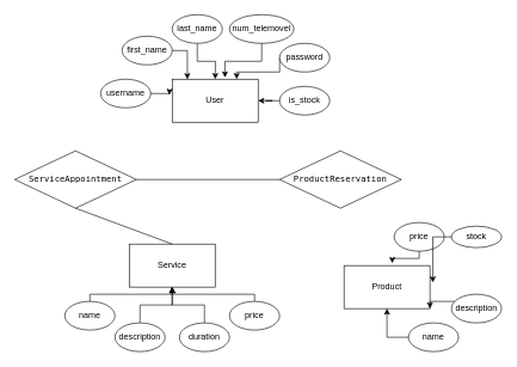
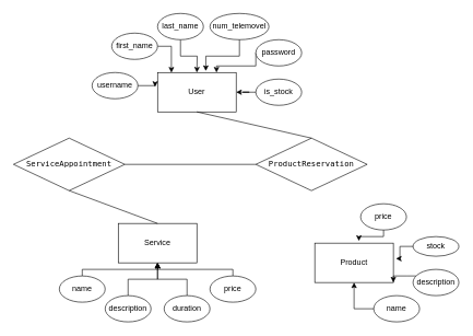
  <mxCell id="0" />
  <mxCell id="1" parent="0" />
  <mxCell id="2" value="User" style="rounded=0;whiteSpace=wrap;html=1;" vertex="1" parent="1"><mxGeometry x="240" y="110" width="120" height="60" as="geometry" /></mxCell>
  <mxCell id="3" value="Service" style="rounded=0;whiteSpace=wrap;html=1;" vertex="1" parent="1"><mxGeometry x="180" y="340" width="120" height="60" as="geometry" /></mxCell>
  <mxCell id="4" value="Product" style="rounded=0;whiteSpace=wrap;html=1;" vertex="1" parent="1"><mxGeometry x="480" y="370" width="120" height="60" as="geometry" /></mxCell>
  <mxCell id="5" value="username" style="ellipse;whiteSpace=wrap;html=1;" vertex="1" parent="1"><mxGeometry x="140" y="110" width="70" height="40" as="geometry" /></mxCell>
  <mxCell id="6" style="edgeStyle=orthogonalEdgeStyle;rounded=0;orthogonalLoop=1;jettySize=auto;html=1;entryX=0.176;entryY=0.003;entryDx=0;entryDy=0;entryPerimeter=0;" edge="1" parent="1" source="7" target="2"><mxGeometry relative="1" as="geometry"><mxPoint x="260" y="100" as="targetPoint" /><Array as="points"><mxPoint x="261" y="70" /></Array></mxGeometry></mxCell>
  <mxCell id="7" value="first_name" style="ellipse;whiteSpace=wrap;html=1;" vertex="1" parent="1"><mxGeometry x="170" y="50" width="70" height="40" as="geometry" /></mxCell>
  <mxCell id="8" style="edgeStyle=orthogonalEdgeStyle;rounded=0;orthogonalLoop=1;jettySize=auto;html=1;" edge="1" parent="1" source="9"><mxGeometry relative="1" as="geometry"><mxPoint x="300" y="110" as="targetPoint" /></mxGeometry></mxCell>
  <mxCell id="9" value="last_name" style="ellipse;whiteSpace=wrap;html=1;" vertex="1" parent="1"><mxGeometry x="240" y="20" width="70" height="40" as="geometry" /></mxCell>
  <mxCell id="10" value="num_telemovel" style="ellipse;whiteSpace=wrap;html=1;" vertex="1" parent="1"><mxGeometry x="320" y="20" width="90" height="40" as="geometry" /></mxCell>
  <mxCell id="11" style="edgeStyle=orthogonalEdgeStyle;rounded=0;orthogonalLoop=1;jettySize=auto;html=1;entryX=0.75;entryY=0;entryDx=0;entryDy=0;exitX=0;exitY=0.5;exitDx=0;exitDy=0;" edge="1" parent="1" source="12" target="2"><mxGeometry relative="1" as="geometry"><Array as="points"><mxPoint x="390" y="100" /><mxPoint x="330" y="100" /></Array></mxGeometry></mxCell>
  <mxCell id="12" value="password" style="ellipse;whiteSpace=wrap;html=1;" vertex="1" parent="1"><mxGeometry x="390" y="60" width="70" height="40" as="geometry" /></mxCell>
  <mxCell id="13" style="edgeStyle=orthogonalEdgeStyle;rounded=0;orthogonalLoop=1;jettySize=auto;html=1;entryX=1;entryY=0.5;entryDx=0;entryDy=0;" edge="1" parent="1" source="14" target="2"><mxGeometry relative="1" as="geometry" /></mxCell>
  <mxCell id="14" value="is_stock" style="ellipse;whiteSpace=wrap;html=1;" vertex="1" parent="1"><mxGeometry x="390" y="120" width="70" height="40" as="geometry" /></mxCell>
  <mxCell id="15" style="edgeStyle=orthogonalEdgeStyle;rounded=0;orthogonalLoop=1;jettySize=auto;html=1;exitX=1;exitY=0.5;exitDx=0;exitDy=0;entryX=-0.032;entryY=0.364;entryDx=0;entryDy=0;entryPerimeter=0;" edge="1" parent="1" source="5" target="2"><mxGeometry relative="1" as="geometry" /></mxCell>
  <mxCell id="16" style="edgeStyle=orthogonalEdgeStyle;rounded=0;orthogonalLoop=1;jettySize=auto;html=1;entryX=0.614;entryY=-0.039;entryDx=0;entryDy=0;entryPerimeter=0;" edge="1" parent="1" source="10" target="2"><mxGeometry relative="1" as="geometry" /></mxCell>
  <mxCell id="17" style="edgeStyle=orthogonalEdgeStyle;rounded=0;orthogonalLoop=1;jettySize=auto;html=1;entryX=0.5;entryY=1;entryDx=0;entryDy=0;" edge="1" parent="1" source="18" target="3"><mxGeometry relative="1" as="geometry"><Array as="points"><mxPoint x="240" y="410" /></Array></mxGeometry></mxCell>
  <mxCell id="18" value="name" style="ellipse;whiteSpace=wrap;html=1;" vertex="1" parent="1"><mxGeometry x="90" y="420" width="70" height="40" as="geometry" /></mxCell>
  <mxCell id="19" style="edgeStyle=orthogonalEdgeStyle;rounded=0;orthogonalLoop=1;jettySize=auto;html=1;entryX=0.5;entryY=1;entryDx=0;entryDy=0;" edge="1" parent="1" source="20" target="3"><mxGeometry relative="1" as="geometry" /></mxCell>
  <mxCell id="20" value="description" style="ellipse;whiteSpace=wrap;html=1;" vertex="1" parent="1"><mxGeometry x="160" y="450" width="70" height="40" as="geometry" /></mxCell>
  <mxCell id="21" style="edgeStyle=orthogonalEdgeStyle;rounded=0;orthogonalLoop=1;jettySize=auto;html=1;entryX=0.5;entryY=1;entryDx=0;entryDy=0;" edge="1" parent="1" source="22" target="3"><mxGeometry relative="1" as="geometry" /></mxCell>
  <mxCell id="22" value="duration" style="ellipse;whiteSpace=wrap;html=1;" vertex="1" parent="1"><mxGeometry x="250" y="450" width="70" height="40" as="geometry" /></mxCell>
  <mxCell id="23" value="price&lt;br&gt;" style="ellipse;whiteSpace=wrap;html=1;" vertex="1" parent="1"><mxGeometry x="550" y="310" width="70" height="40" as="geometry" /></mxCell>
  <mxCell id="24" style="edgeStyle=orthogonalEdgeStyle;rounded=0;orthogonalLoop=1;jettySize=auto;html=1;exitX=0;exitY=0.5;exitDx=0;exitDy=0;entryX=0.5;entryY=1;entryDx=0;entryDy=0;" edge="1" parent="1" source="25" target="4"><mxGeometry relative="1" as="geometry"><mxPoint x="540" y="440" as="targetPoint" /></mxGeometry></mxCell>
  <mxCell id="25" value="name" style="ellipse;whiteSpace=wrap;html=1;" vertex="1" parent="1"><mxGeometry x="570" y="450" width="70" height="40" as="geometry" /></mxCell>
  <mxCell id="26" style="edgeStyle=orthogonalEdgeStyle;rounded=0;orthogonalLoop=1;jettySize=auto;html=1;entryX=1;entryY=1;entryDx=0;entryDy=0;" edge="1" parent="1" source="27" target="4"><mxGeometry relative="1" as="geometry"><Array as="points"><mxPoint x="620" y="420" /><mxPoint x="620" y="420" /></Array></mxGeometry></mxCell>
  <mxCell id="27" value="description" style="ellipse;whiteSpace=wrap;html=1;" vertex="1" parent="1"><mxGeometry x="630" y="410" width="70" height="40" as="geometry" /></mxCell>
- <mxCell id="28" value="stock" style="ellipse;whiteSpace=wrap;html=1;" vertex="1" parent="1"><mxGeometry x="630" y="315" width="70" height="30" as="geometry" /></mxCell>
+ <mxCell id="28" value="stock" style="ellipse;whiteSpace=wrap;html=1;" vertex="1" parent="1"><mxGeometry x="630" y="360" width="70" height="30" as="geometry" /></mxCell>
  <mxCell id="29" style="edgeStyle=orthogonalEdgeStyle;rounded=0;orthogonalLoop=1;jettySize=auto;html=1;entryX=1.033;entryY=0.393;entryDx=0;entryDy=0;entryPerimeter=0;" edge="1" parent="1" source="28" target="4"><mxGeometry relative="1" as="geometry" /></mxCell>
  <mxCell id="30" style="edgeStyle=orthogonalEdgeStyle;rounded=0;orthogonalLoop=1;jettySize=auto;html=1;entryX=0.562;entryY=-0.055;entryDx=0;entryDy=0;entryPerimeter=0;" edge="1" parent="1" source="23" target="4"><mxGeometry relative="1" as="geometry"><Array as="points"><mxPoint x="585" y="360" /><mxPoint x="547" y="360" /></Array></mxGeometry></mxCell>
  <mxCell id="31" style="edgeStyle=orthogonalEdgeStyle;rounded=0;orthogonalLoop=1;jettySize=auto;html=1;entryX=0.5;entryY=1;entryDx=0;entryDy=0;" edge="1" parent="1" source="32" target="3"><mxGeometry relative="1" as="geometry"><mxPoint x="240" y="410" as="targetPoint" /><Array as="points"><mxPoint x="240" y="410" /></Array></mxGeometry></mxCell>
  <mxCell id="32" value="price&lt;br&gt;" style="ellipse;whiteSpace=wrap;html=1;" vertex="1" parent="1"><mxGeometry x="320" y="420" width="70" height="40" as="geometry" /></mxCell>
  <mxCell id="33" value="&lt;pre class=&quot;notranslate&quot;&gt;&lt;code&gt;ServiceAppointment&lt;/code&gt;&lt;/pre&gt;" style="rhombus;whiteSpace=wrap;html=1;" vertex="1" parent="1"><mxGeometry x="20" y="210" width="170" height="80" as="geometry" /></mxCell>
  <mxCell id="34" value="" style="endArrow=none;html=1;rounded=0;exitX=0.5;exitY=0;exitDx=0;exitDy=0;entryX=0.5;entryY=1;entryDx=0;entryDy=0;" edge="1" parent="1" source="3" target="33"><mxGeometry width="50" height="50" relative="1" as="geometry"><mxPoint x="330" y="320" as="sourcePoint" /><mxPoint x="380" y="270" as="targetPoint" /></mxGeometry></mxCell>
  <mxCell id="35" value="&lt;pre class=&quot;notranslate&quot;&gt;&lt;code&gt;ProductReservation&lt;/code&gt;&lt;/pre&gt;" style="rhombus;whiteSpace=wrap;html=1;" vertex="1" parent="1"><mxGeometry x="390" y="210" width="170" height="80" as="geometry" /></mxCell>
  <mxCell id="36" value="" style="endArrow=none;html=1;rounded=0;" edge="1" parent="1" source="35" target="33"><mxGeometry width="50" height="50" relative="1" as="geometry"><mxPoint x="380" y="310" as="sourcePoint" /><mxPoint x="430" y="260" as="targetPoint" /></mxGeometry></mxCell>
+ <mxCell id="37" value="" style="endArrow=none;html=1;rounded=0;entryX=0.5;entryY=1;entryDx=0;entryDy=0;exitX=0.5;exitY=0;exitDx=0;exitDy=0;" edge="1" parent="1" source="35" target="2"><mxGeometry width="50" height="50" relative="1" as="geometry"><mxPoint x="150" y="270" as="sourcePoint" /><mxPoint x="200" y="220" as="targetPoint" /></mxGeometry></mxCell>
